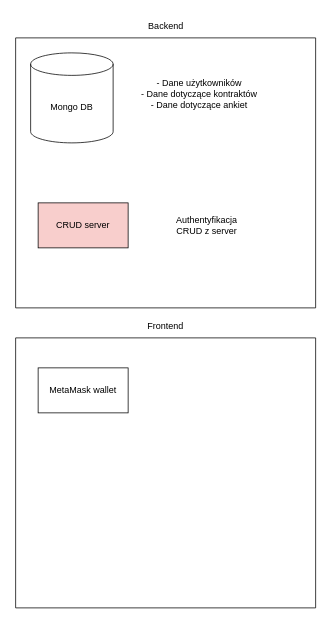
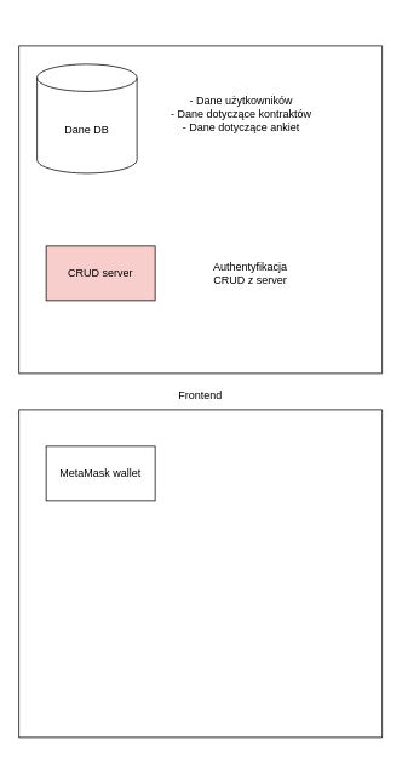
  <mxCell id="0" />
  <mxCell id="1" parent="0" />
  <mxCell id="2" value="" style="swimlane;startSize=0;" vertex="1" parent="1"><mxGeometry x="20" y="50" width="400" height="360" as="geometry" /></mxCell>
- <mxCell id="3" value="Mongo DB" style="shape=cylinder3;whiteSpace=wrap;html=1;boundedLbl=1;backgroundOutline=1;size=15;" vertex="1" parent="2"><mxGeometry x="20" y="20" width="110" height="120" as="geometry" /></mxCell>
+ <mxCell id="3" value="Dane DB" style="shape=cylinder3;whiteSpace=wrap;html=1;boundedLbl=1;backgroundOutline=1;size=15;" vertex="1" parent="2"><mxGeometry x="20" y="20" width="110" height="120" as="geometry" /></mxCell>
  <mxCell id="4" value="- Dane użytkowników&lt;div&gt;- Dane dotyczące kontraktów&lt;/div&gt;&lt;div&gt;- Dane dotyczące ankiet&lt;/div&gt;" style="text;html=1;align=center;verticalAlign=middle;whiteSpace=wrap;rounded=0;" vertex="1" parent="2"><mxGeometry x="120" y="60" width="250" height="30" as="geometry" /></mxCell>
  <mxCell id="5" value="CRUD server" style="rounded=0;whiteSpace=wrap;html=1;fillColor=#f8cecc;" vertex="1" parent="2"><mxGeometry x="30" y="220" width="120" height="60" as="geometry" /></mxCell>
  <mxCell id="6" value="Authentyfikacja&lt;div&gt;CRUD z server&lt;/div&gt;" style="text;html=1;align=center;verticalAlign=middle;whiteSpace=wrap;rounded=0;" vertex="1" parent="2"><mxGeometry x="180" y="220" width="150" height="60" as="geometry" /></mxCell>
- <mxCell id="7" value="Backend" style="text;html=1;align=center;verticalAlign=middle;resizable=0;points=[];autosize=1;strokeColor=none;fillColor=none;" vertex="1" parent="1"><mxGeometry x="185" y="20" width="70" height="30" as="geometry" /></mxCell>
  <mxCell id="8" value="" style="swimlane;startSize=0;" vertex="1" parent="1"><mxGeometry x="20" y="450" width="400" height="360" as="geometry" /></mxCell>
  <mxCell id="9" value="MetaMask wallet" style="rounded=0;whiteSpace=wrap;html=1;" vertex="1" parent="8"><mxGeometry x="30" y="40" width="120" height="60" as="geometry" /></mxCell>
  <mxCell id="10" value="Frontend" style="text;html=1;align=center;verticalAlign=middle;whiteSpace=wrap;rounded=0;" vertex="1" parent="1"><mxGeometry x="190" y="420" width="60" height="30" as="geometry" /></mxCell>
